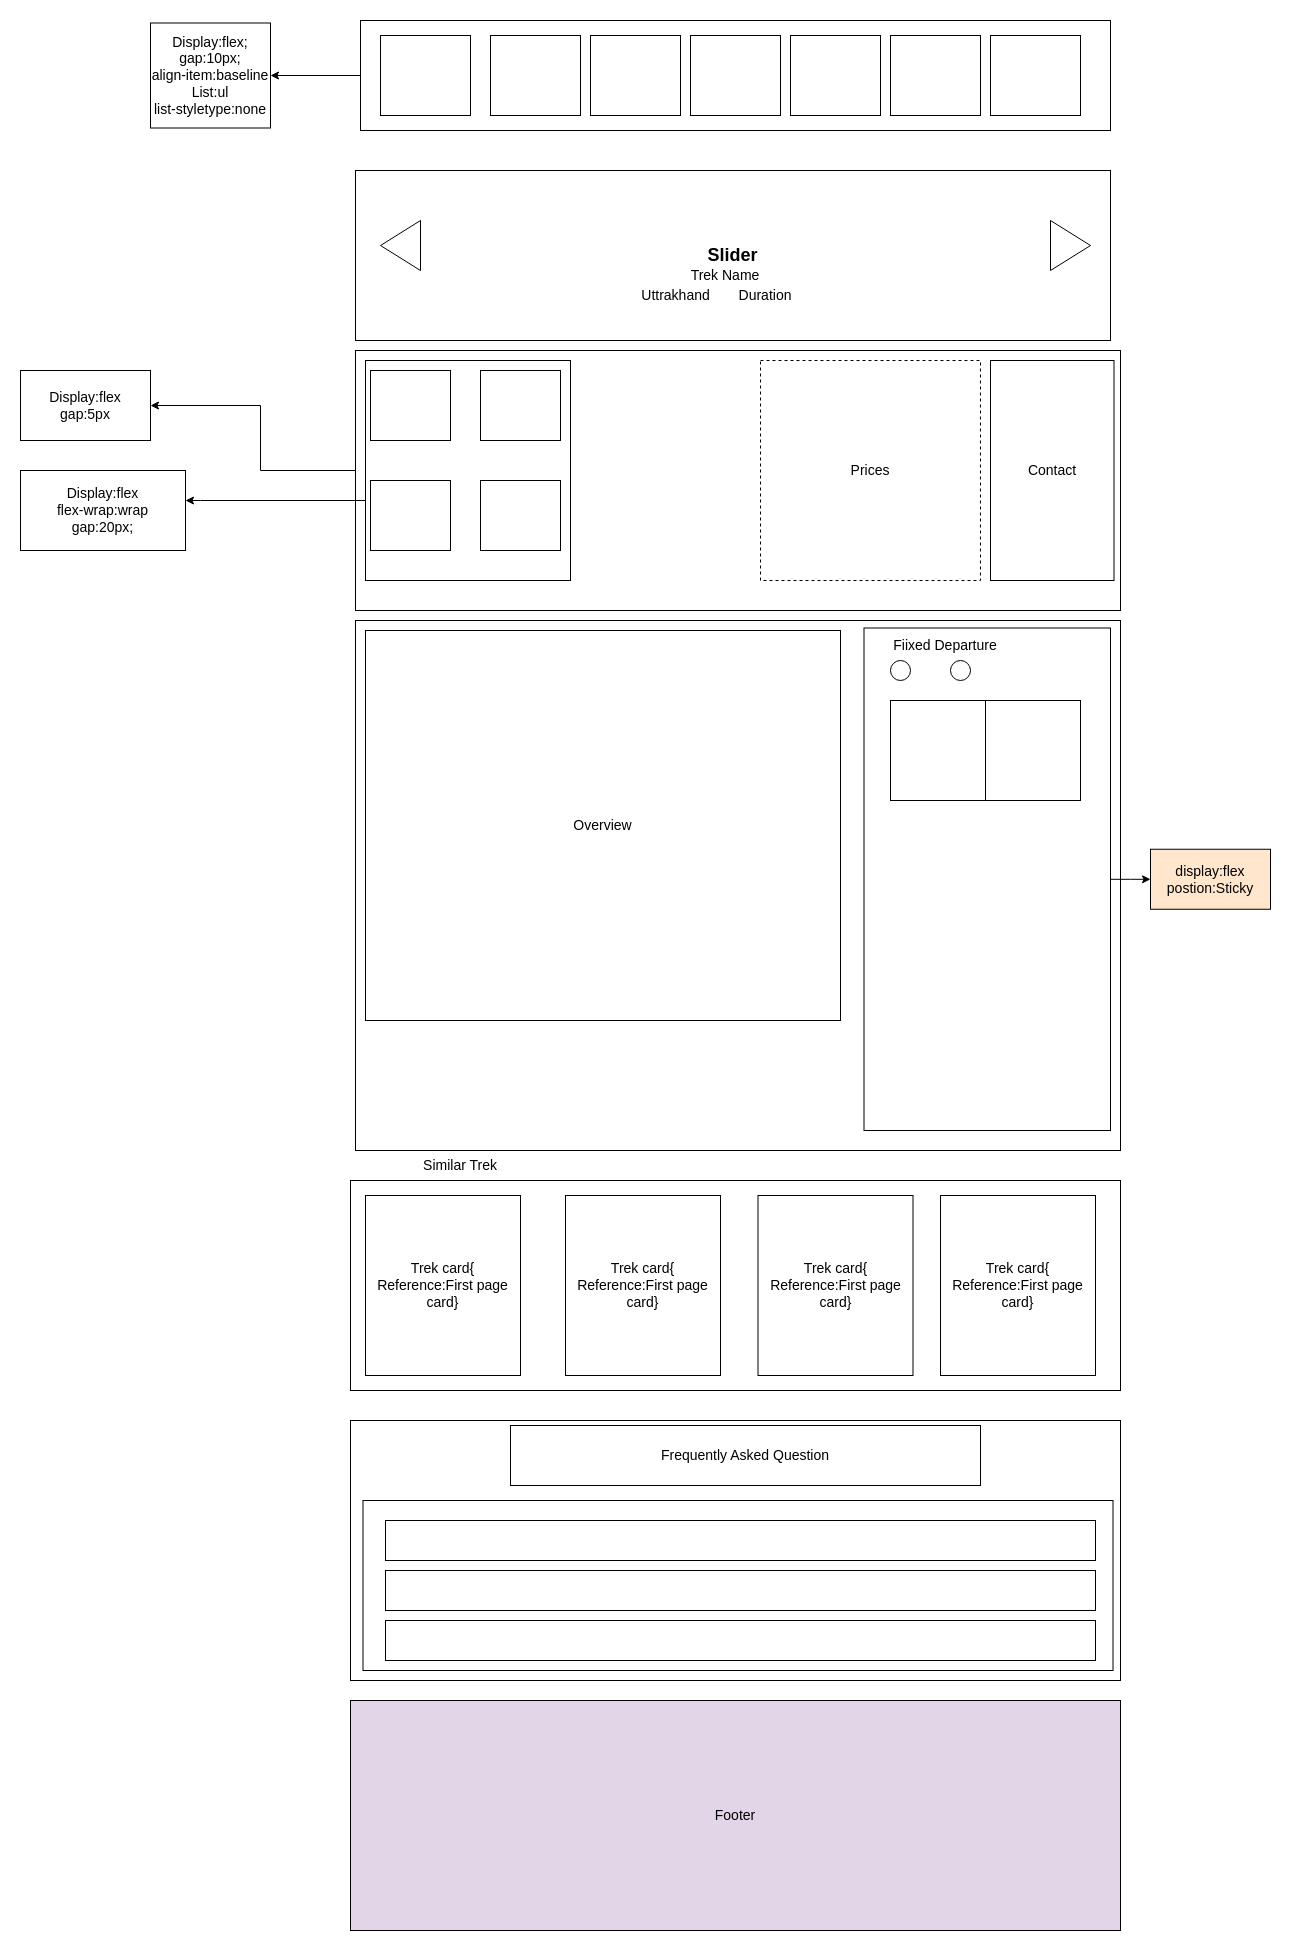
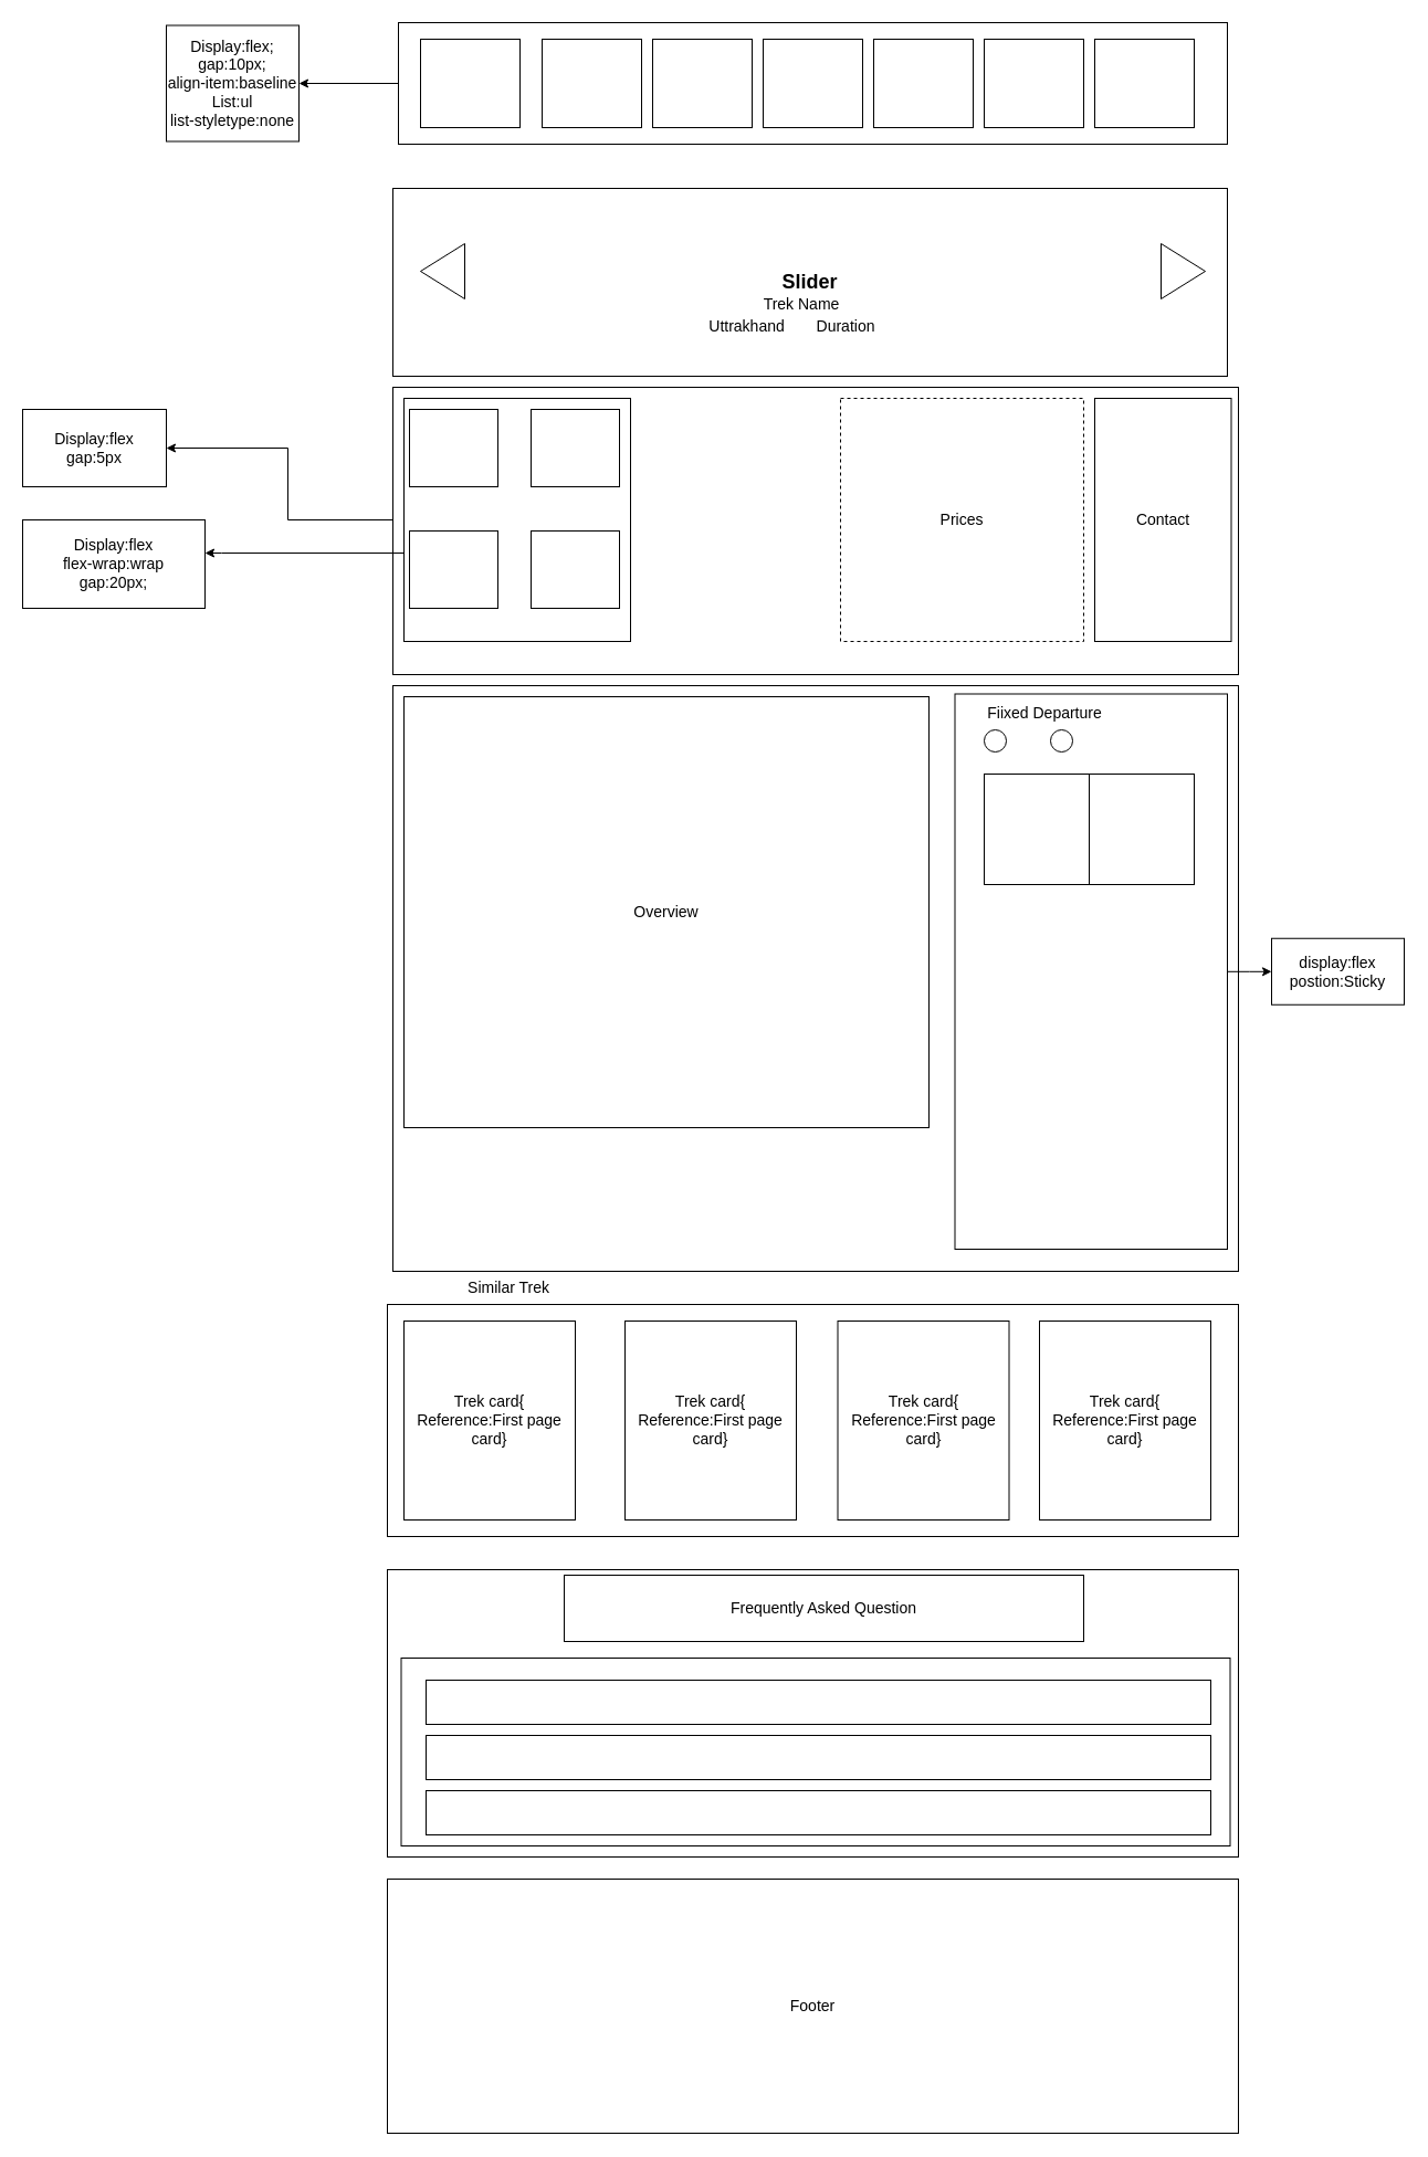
  <mxCell id="0" />
  <mxCell id="1" parent="0" />
  <mxCell id="2" value="" style="edgeStyle=orthogonalEdgeStyle;rounded=0;orthogonalLoop=1;jettySize=auto;html=1;" edge="1" parent="1" source="3" target="11"><mxGeometry relative="1" as="geometry" /></mxCell>
  <mxCell id="3" value="" style="rounded=0;whiteSpace=wrap;html=1;" vertex="1" parent="1"><mxGeometry x="360" y="20" width="750" height="110" as="geometry" /></mxCell>
  <mxCell id="4" value="" style="rounded=0;whiteSpace=wrap;html=1;" vertex="1" parent="1"><mxGeometry x="690" y="35" width="90" height="80" as="geometry" /></mxCell>
  <mxCell id="5" value="" style="rounded=0;whiteSpace=wrap;html=1;" vertex="1" parent="1"><mxGeometry x="790" y="35" width="90" height="80" as="geometry" /></mxCell>
  <mxCell id="6" value="" style="rounded=0;whiteSpace=wrap;html=1;" vertex="1" parent="1"><mxGeometry x="890" y="35" width="90" height="80" as="geometry" /></mxCell>
  <mxCell id="7" value="" style="rounded=0;whiteSpace=wrap;html=1;" vertex="1" parent="1"><mxGeometry x="990" y="35" width="90" height="80" as="geometry" /></mxCell>
  <mxCell id="8" value="" style="rounded=0;whiteSpace=wrap;html=1;" vertex="1" parent="1"><mxGeometry x="490" y="35" width="90" height="80" as="geometry" /></mxCell>
  <mxCell id="9" value="" style="rounded=0;whiteSpace=wrap;html=1;" vertex="1" parent="1"><mxGeometry x="380" y="35" width="90" height="80" as="geometry" /></mxCell>
  <mxCell id="10" value="" style="rounded=0;whiteSpace=wrap;html=1;" vertex="1" parent="1"><mxGeometry x="590" y="35" width="90" height="80" as="geometry" /></mxCell>
  <mxCell id="11" value="&lt;font style=&quot;font-size: 14px;&quot;&gt;Display:flex;&lt;br&gt;gap:10px;&lt;br&gt;align-item:baseline&lt;br&gt;List:ul&lt;br&gt;list-styletype:none&lt;/font&gt;" style="whiteSpace=wrap;html=1;rounded=0;" vertex="1" parent="1"><mxGeometry x="150" y="22.5" width="120" height="105" as="geometry" /></mxCell>
  <mxCell id="12" value="&lt;font style=&quot;font-size: 18px;&quot;&gt;&lt;b&gt;Slider&lt;/b&gt;&lt;/font&gt;" style="rounded=0;whiteSpace=wrap;html=1;" vertex="1" parent="1"><mxGeometry x="355" y="170" width="755" height="170" as="geometry" /></mxCell>
  <mxCell id="13" value="" style="triangle;whiteSpace=wrap;html=1;fontSize=14;" vertex="1" parent="1"><mxGeometry x="1050" y="220" width="40" height="50" as="geometry" /></mxCell>
  <mxCell id="14" value="" style="triangle;whiteSpace=wrap;html=1;fontSize=14;rotation=-180;" vertex="1" parent="1"><mxGeometry x="380" y="220" width="40" height="50" as="geometry" /></mxCell>
  <mxCell id="15" value="Trek Name" style="text;html=1;strokeColor=none;fillColor=none;align=center;verticalAlign=middle;whiteSpace=wrap;rounded=0;fontSize=14;" vertex="1" parent="1"><mxGeometry x="640" y="260" width="170" height="30" as="geometry" /></mxCell>
  <mxCell id="16" value="Uttrakhand" style="text;html=1;align=center;verticalAlign=middle;resizable=0;points=[];autosize=1;strokeColor=none;fillColor=none;fontSize=14;" vertex="1" parent="1"><mxGeometry x="630" y="280" width="90" height="30" as="geometry" /></mxCell>
  <mxCell id="17" value="Duration" style="text;html=1;strokeColor=none;fillColor=none;align=center;verticalAlign=middle;whiteSpace=wrap;rounded=0;fontSize=14;" vertex="1" parent="1"><mxGeometry x="735" y="280" width="60" height="30" as="geometry" /></mxCell>
  <mxCell id="18" value="" style="edgeStyle=orthogonalEdgeStyle;rounded=0;orthogonalLoop=1;jettySize=auto;html=1;fontSize=14;" edge="1" parent="1" source="19" target="27"><mxGeometry relative="1" as="geometry"><Array as="points"><mxPoint x="260" y="470" /><mxPoint x="260" y="405" /></Array></mxGeometry></mxCell>
  <mxCell id="19" value="" style="rounded=0;whiteSpace=wrap;html=1;fontSize=14;" vertex="1" parent="1"><mxGeometry x="355" y="350" width="765" height="260" as="geometry" /></mxCell>
  <mxCell id="20" value="" style="edgeStyle=orthogonalEdgeStyle;rounded=0;orthogonalLoop=1;jettySize=auto;html=1;fontSize=14;" edge="1" parent="1" source="21" target="26"><mxGeometry relative="1" as="geometry"><Array as="points"><mxPoint x="200" y="500" /><mxPoint x="200" y="500" /></Array></mxGeometry></mxCell>
  <mxCell id="21" value="" style="rounded=0;whiteSpace=wrap;html=1;fontSize=14;" vertex="1" parent="1"><mxGeometry x="365" y="360" width="205" height="220" as="geometry" /></mxCell>
  <mxCell id="22" value="" style="rounded=0;whiteSpace=wrap;html=1;fontSize=14;" vertex="1" parent="1"><mxGeometry x="370" y="370" width="80" height="70" as="geometry" /></mxCell>
  <mxCell id="23" value="" style="rounded=0;whiteSpace=wrap;html=1;fontSize=14;" vertex="1" parent="1"><mxGeometry x="370" y="480" width="80" height="70" as="geometry" /></mxCell>
  <mxCell id="24" value="" style="rounded=0;whiteSpace=wrap;html=1;fontSize=14;" vertex="1" parent="1"><mxGeometry x="480" y="480" width="80" height="70" as="geometry" /></mxCell>
  <mxCell id="25" value="" style="rounded=0;whiteSpace=wrap;html=1;fontSize=14;" vertex="1" parent="1"><mxGeometry x="480" y="370" width="80" height="70" as="geometry" /></mxCell>
  <mxCell id="26" value="Display:flex&lt;br&gt;flex-wrap:wrap&lt;br&gt;gap:20px;&lt;br&gt;" style="rounded=0;whiteSpace=wrap;html=1;fontSize=14;" vertex="1" parent="1"><mxGeometry x="20" y="470" width="165" height="80" as="geometry" /></mxCell>
  <mxCell id="27" value="Display:flex&lt;br&gt;gap:5px&lt;br&gt;" style="rounded=0;whiteSpace=wrap;html=1;fontSize=14;" vertex="1" parent="1"><mxGeometry x="20" y="370" width="130" height="70" as="geometry" /></mxCell>
  <mxCell id="28" value="Prices" style="rounded=0;whiteSpace=wrap;html=1;fontSize=14;dashed=1;" vertex="1" parent="1"><mxGeometry x="760" y="360" width="220" height="220" as="geometry" /></mxCell>
  <mxCell id="29" value="Contact" style="rounded=0;whiteSpace=wrap;html=1;fontSize=14;" vertex="1" parent="1"><mxGeometry x="990" y="360" width="123.5" height="220" as="geometry" /></mxCell>
  <mxCell id="30" value="" style="rounded=0;whiteSpace=wrap;html=1;fontSize=14;" vertex="1" parent="1"><mxGeometry x="355" y="620" width="765" height="530" as="geometry" /></mxCell>
  <mxCell id="31" value="Overview" style="rounded=0;whiteSpace=wrap;html=1;fontSize=14;" vertex="1" parent="1"><mxGeometry x="365" y="630" width="475" height="390" as="geometry" /></mxCell>
  <mxCell id="32" value="" style="edgeStyle=orthogonalEdgeStyle;rounded=0;orthogonalLoop=1;jettySize=auto;html=1;fontSize=14;" edge="1" parent="1" source="33" target="39"><mxGeometry relative="1" as="geometry" /></mxCell>
  <mxCell id="33" value="" style="rounded=0;whiteSpace=wrap;html=1;fontSize=14;" vertex="1" parent="1"><mxGeometry x="863.5" y="627.5" width="246.5" height="502.5" as="geometry" /></mxCell>
  <mxCell id="34" value="Fiixed Departure" style="text;html=1;strokeColor=none;fillColor=none;align=center;verticalAlign=middle;whiteSpace=wrap;rounded=0;fontSize=14;" vertex="1" parent="1"><mxGeometry x="870" y="630" width="150" height="30" as="geometry" /></mxCell>
  <mxCell id="35" value="" style="ellipse;whiteSpace=wrap;html=1;aspect=fixed;fontSize=14;" vertex="1" parent="1"><mxGeometry x="890" y="660" width="20" height="20" as="geometry" /></mxCell>
  <mxCell id="36" value="" style="ellipse;whiteSpace=wrap;html=1;aspect=fixed;fontSize=14;" vertex="1" parent="1"><mxGeometry x="950" y="660" width="20" height="20" as="geometry" /></mxCell>
  <mxCell id="37" value="" style="rounded=0;whiteSpace=wrap;html=1;fontSize=14;" vertex="1" parent="1"><mxGeometry x="890" y="700" width="190" height="100" as="geometry" /></mxCell>
  <mxCell id="38" value="" style="endArrow=none;html=1;rounded=0;fontSize=14;exitX=0.5;exitY=1;exitDx=0;exitDy=0;entryX=0.5;entryY=0;entryDx=0;entryDy=0;" edge="1" parent="1" source="37" target="37"><mxGeometry width="50" height="50" relative="1" as="geometry"><mxPoint x="940" y="760" as="sourcePoint" /><mxPoint x="990" y="710" as="targetPoint" /></mxGeometry></mxCell>
- <mxCell id="39" value="display:flex&lt;br&gt;postion:Sticky" style="whiteSpace=wrap;html=1;fontSize=14;rounded=0;fillColor=#ffe6cc;" vertex="1" parent="1"><mxGeometry x="1150" y="848.75" width="120" height="60" as="geometry" /></mxCell>
+ <mxCell id="39" value="display:flex&lt;br&gt;postion:Sticky" style="whiteSpace=wrap;html=1;fontSize=14;rounded=0;" vertex="1" parent="1"><mxGeometry x="1150" y="848.75" width="120" height="60" as="geometry" /></mxCell>
  <mxCell id="40" value="" style="rounded=0;whiteSpace=wrap;html=1;fontSize=14;" vertex="1" parent="1"><mxGeometry x="350" y="1180" width="770" height="210" as="geometry" /></mxCell>
  <mxCell id="41" value="Similar Trek" style="text;html=1;strokeColor=none;fillColor=none;align=center;verticalAlign=middle;whiteSpace=wrap;rounded=0;fontSize=14;" vertex="1" parent="1"><mxGeometry x="360" y="1150" width="200" height="30" as="geometry" /></mxCell>
  <mxCell id="42" value="Trek card{&lt;br&gt;Reference:First page card}" style="rounded=0;whiteSpace=wrap;html=1;fontSize=14;" vertex="1" parent="1"><mxGeometry x="365" y="1195" width="155" height="180" as="geometry" /></mxCell>
  <mxCell id="43" value="Trek card{&lt;br&gt;Reference:First page card}" style="rounded=0;whiteSpace=wrap;html=1;fontSize=14;" vertex="1" parent="1"><mxGeometry x="565" y="1195" width="155" height="180" as="geometry" /></mxCell>
  <mxCell id="44" value="Trek card{&lt;br&gt;Reference:First page card}" style="rounded=0;whiteSpace=wrap;html=1;fontSize=14;" vertex="1" parent="1"><mxGeometry x="757.5" y="1195" width="155" height="180" as="geometry" /></mxCell>
  <mxCell id="45" value="Trek card{&lt;br&gt;Reference:First page card}" style="rounded=0;whiteSpace=wrap;html=1;fontSize=14;" vertex="1" parent="1"><mxGeometry x="940" y="1195" width="155" height="180" as="geometry" /></mxCell>
  <mxCell id="46" value="" style="rounded=0;whiteSpace=wrap;html=1;fontSize=14;" vertex="1" parent="1"><mxGeometry x="350" y="1420" width="770" height="260" as="geometry" /></mxCell>
  <mxCell id="47" value="Text" style="text;html=1;strokeColor=none;fillColor=none;align=center;verticalAlign=middle;whiteSpace=wrap;rounded=0;fontSize=14;" vertex="1" parent="1"><mxGeometry x="545" y="1440" width="360" height="30" as="geometry" /></mxCell>
  <mxCell id="48" value="Frequently Asked Question" style="rounded=0;whiteSpace=wrap;html=1;fontSize=14;" vertex="1" parent="1"><mxGeometry x="510" y="1425" width="470" height="60" as="geometry" /></mxCell>
  <mxCell id="49" value="" style="rounded=0;whiteSpace=wrap;html=1;fontSize=14;" vertex="1" parent="1"><mxGeometry x="362.5" y="1500" width="750" height="170" as="geometry" /></mxCell>
  <mxCell id="50" value="" style="rounded=0;whiteSpace=wrap;html=1;fontSize=14;" vertex="1" parent="1"><mxGeometry x="385" y="1520" width="710" height="40" as="geometry" /></mxCell>
  <mxCell id="51" value="" style="rounded=0;whiteSpace=wrap;html=1;fontSize=14;" vertex="1" parent="1"><mxGeometry x="385" y="1570" width="710" height="40" as="geometry" /></mxCell>
  <mxCell id="52" value="" style="rounded=0;whiteSpace=wrap;html=1;fontSize=14;" vertex="1" parent="1"><mxGeometry x="385" y="1620" width="710" height="40" as="geometry" /></mxCell>
- <mxCell id="53" value="Footer" style="rounded=0;whiteSpace=wrap;html=1;fontSize=14;fillColor=#e1d5e7;" vertex="1" parent="1"><mxGeometry x="350" y="1700" width="770" height="230" as="geometry" /></mxCell>
+ <mxCell id="53" value="Footer" style="rounded=0;whiteSpace=wrap;html=1;fontSize=14;" vertex="1" parent="1"><mxGeometry x="350" y="1700" width="770" height="230" as="geometry" /></mxCell>
